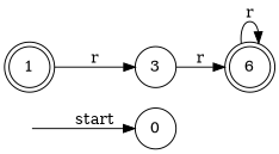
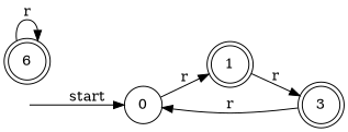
  digraph {
    rankdir=LR
    node [shape=circle]
    __start [shape=point style=invis]
    0
    1 [shape=doublecircle]
-   3
+   3 [shape=doublecircle]
    n5 [label=6 shape=doublecircle]
    __start -> 0 [label=start]
+   0 -> 1 [label=r]
    1 -> 3 [label=r]
-   3 -> n5 [label=r]
+   3 -> 0 [label=r]
    n5 -> n5 [label=r]
  }
